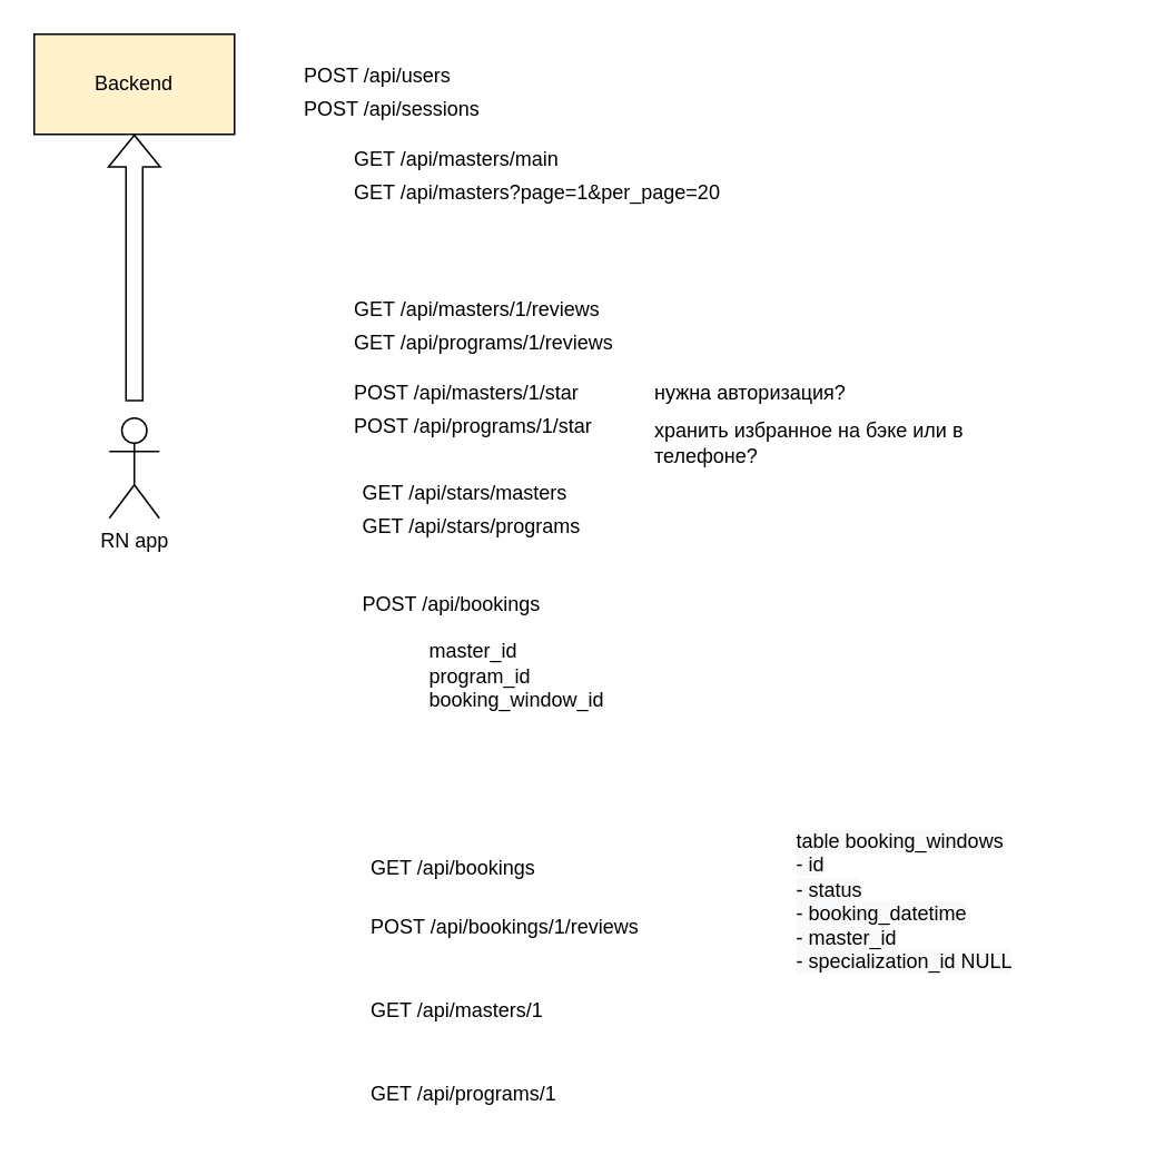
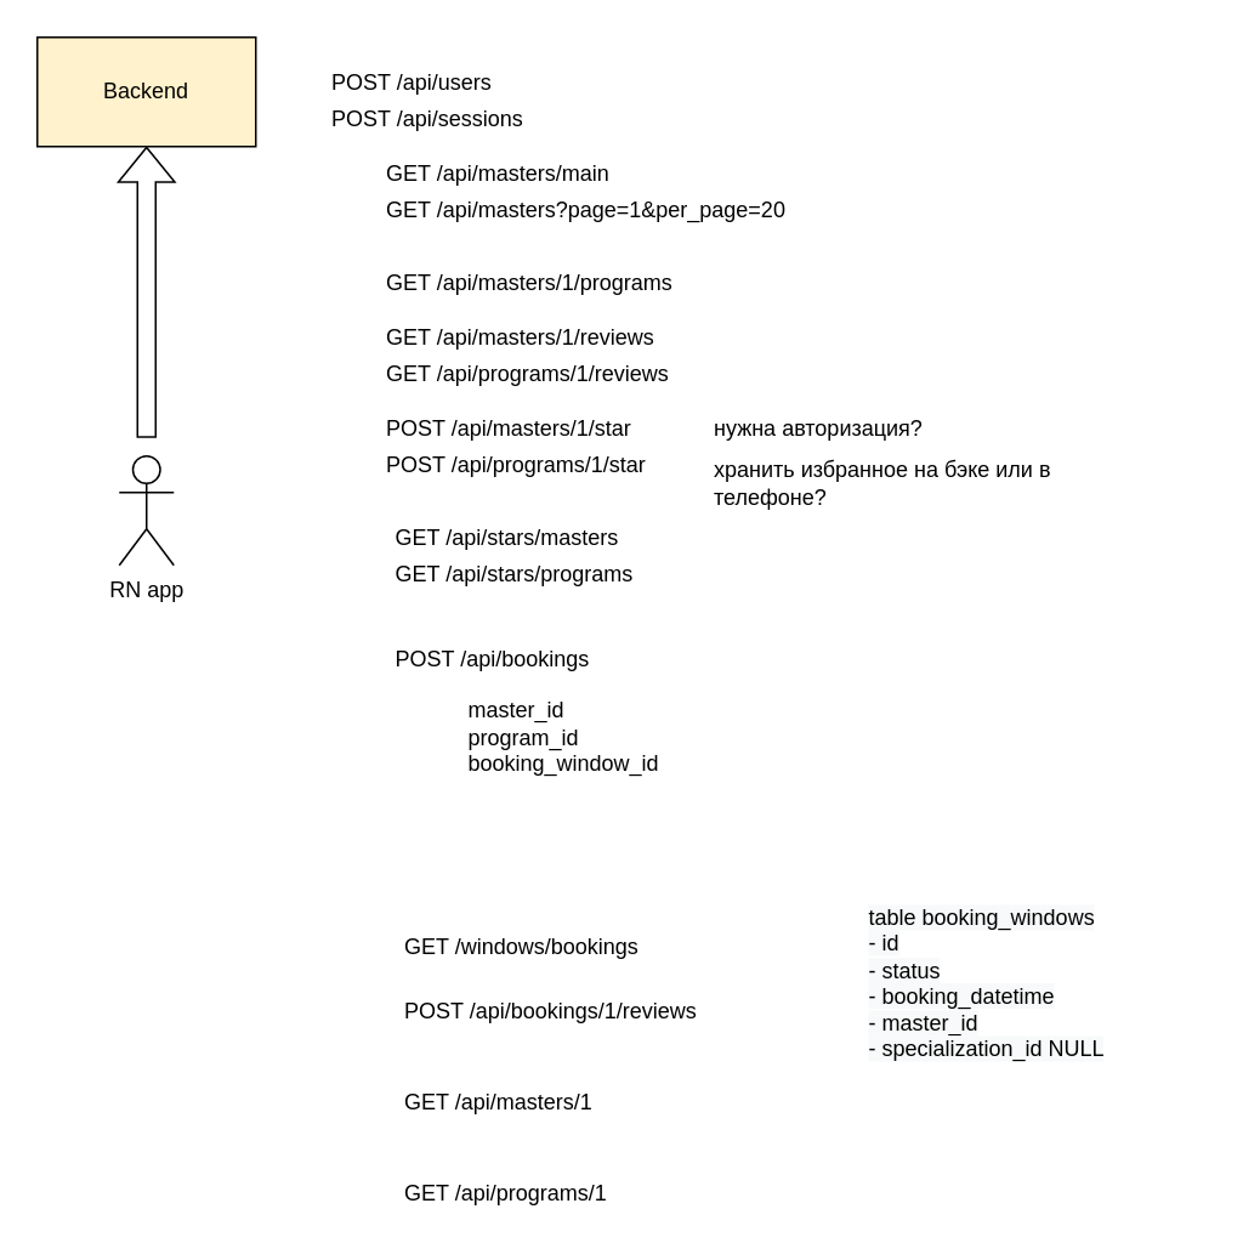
  <mxCell id="0" />
  <mxCell id="1" parent="0" />
  <mxCell id="2" value="Backend" style="rounded=0;whiteSpace=wrap;html=1;fillColor=#fff2cc;" vertex="1" parent="1"><mxGeometry x="20" y="20" width="120" height="60" as="geometry" /></mxCell>
  <mxCell id="3" value="RN app" style="shape=umlActor;verticalLabelPosition=bottom;verticalAlign=top;html=1;outlineConnect=0;" vertex="1" parent="1"><mxGeometry x="65" y="250" width="30" height="60" as="geometry" /></mxCell>
  <mxCell id="4" value="" style="shape=flexArrow;endArrow=classic;html=1;rounded=0;entryX=0.5;entryY=1;entryDx=0;entryDy=0;" edge="1" parent="1" target="2"><mxGeometry width="50" height="50" relative="1" as="geometry"><mxPoint x="80" y="240" as="sourcePoint" /><mxPoint x="100" y="160" as="targetPoint" /></mxGeometry></mxCell>
  <mxCell id="5" value="GET /api/masters?page=1&amp;amp;per_page=20" style="text;html=1;strokeColor=none;fillColor=none;align=left;verticalAlign=middle;whiteSpace=wrap;rounded=0;" vertex="1" parent="1"><mxGeometry x="210" y="100" width="230" height="30" as="geometry" /></mxCell>
+ <mxCell id="6" value="GET /api/masters/1/programs" style="text;html=1;strokeColor=none;fillColor=none;align=left;verticalAlign=middle;whiteSpace=wrap;rounded=0;" vertex="1" parent="1"><mxGeometry x="210" y="140" width="220" height="30" as="geometry" /></mxCell>
  <mxCell id="7" value="GET /api/masters/main" style="text;html=1;strokeColor=none;fillColor=none;align=left;verticalAlign=middle;whiteSpace=wrap;rounded=0;" vertex="1" parent="1"><mxGeometry x="210" y="80" width="230" height="30" as="geometry" /></mxCell>
  <mxCell id="8" value="GET /api/masters/1/reviews" style="text;html=1;strokeColor=none;fillColor=none;align=left;verticalAlign=middle;whiteSpace=wrap;rounded=0;" vertex="1" parent="1"><mxGeometry x="210" y="170" width="220" height="30" as="geometry" /></mxCell>
  <mxCell id="9" value="POST /api/masters/1/star" style="text;html=1;strokeColor=none;fillColor=none;align=left;verticalAlign=middle;whiteSpace=wrap;rounded=0;" vertex="1" parent="1"><mxGeometry x="210" y="220" width="220" height="30" as="geometry" /></mxCell>
  <mxCell id="10" value="GET /api/stars/masters" style="text;html=1;strokeColor=none;fillColor=none;align=left;verticalAlign=middle;whiteSpace=wrap;rounded=0;" vertex="1" parent="1"><mxGeometry x="215" y="280" width="220" height="30" as="geometry" /></mxCell>
  <mxCell id="11" value="GET /api/stars/programs" style="text;html=1;strokeColor=none;fillColor=none;align=left;verticalAlign=middle;whiteSpace=wrap;rounded=0;" vertex="1" parent="1"><mxGeometry x="215" y="300" width="220" height="30" as="geometry" /></mxCell>
  <mxCell id="12" value="POST /api/programs/1/star" style="text;html=1;strokeColor=none;fillColor=none;align=left;verticalAlign=middle;whiteSpace=wrap;rounded=0;" vertex="1" parent="1"><mxGeometry x="210" y="240" width="220" height="30" as="geometry" /></mxCell>
  <mxCell id="13" value="нужна авторизация?" style="text;html=1;strokeColor=none;fillColor=none;align=left;verticalAlign=middle;whiteSpace=wrap;rounded=0;" vertex="1" parent="1"><mxGeometry x="390" y="220" width="220" height="30" as="geometry" /></mxCell>
  <mxCell id="14" value="хранить избранное на бэке или в телефоне?" style="text;html=1;strokeColor=none;fillColor=none;align=left;verticalAlign=middle;whiteSpace=wrap;rounded=0;" vertex="1" parent="1"><mxGeometry x="390" y="250" width="220" height="30" as="geometry" /></mxCell>
  <mxCell id="15" value="POST /api/users" style="text;html=1;strokeColor=none;fillColor=none;align=left;verticalAlign=middle;whiteSpace=wrap;rounded=0;" vertex="1" parent="1"><mxGeometry x="180" y="30" width="220" height="30" as="geometry" /></mxCell>
  <mxCell id="16" value="POST /api/sessions" style="text;html=1;strokeColor=none;fillColor=none;align=left;verticalAlign=middle;whiteSpace=wrap;rounded=0;" vertex="1" parent="1"><mxGeometry x="180" y="50" width="220" height="30" as="geometry" /></mxCell>
  <mxCell id="17" value="GET /api/programs/1/reviews" style="text;html=1;strokeColor=none;fillColor=none;align=left;verticalAlign=middle;whiteSpace=wrap;rounded=0;" vertex="1" parent="1"><mxGeometry x="210" y="190" width="220" height="30" as="geometry" /></mxCell>
  <mxCell id="18" value="POST /api/bookings&lt;br&gt;&lt;br&gt;&lt;blockquote style=&quot;margin: 0 0 0 40px ; border: none ; padding: 0px&quot;&gt;master_id&lt;br&gt;program_id&lt;br&gt;booking_window_id&lt;/blockquote&gt;" style="text;html=1;strokeColor=none;fillColor=none;align=left;verticalAlign=middle;whiteSpace=wrap;rounded=0;" vertex="1" parent="1"><mxGeometry x="215" y="350" width="220" height="80" as="geometry" /></mxCell>
  <mxCell id="19" value="&lt;span style=&quot;color: rgb(0 , 0 , 0) ; font-family: &amp;#34;helvetica&amp;#34; ; font-size: 12px ; font-style: normal ; font-weight: 400 ; letter-spacing: normal ; text-align: left ; text-indent: 0px ; text-transform: none ; word-spacing: 0px ; background-color: rgb(248 , 249 , 250) ; display: inline ; float: none&quot;&gt;table booking_windows&lt;br&gt;- id&lt;br&gt;- status&lt;br&gt;- booking_datetime&lt;br&gt;- master_id&lt;br&gt;- specialization_id NULL&lt;br&gt;&lt;br&gt;&lt;/span&gt;" style="text;whiteSpace=wrap;html=1;" vertex="1" parent="1"><mxGeometry x="475" y="490" width="195" height="100" as="geometry" /></mxCell>
- <mxCell id="20" value="GET /api/bookings" style="text;html=1;strokeColor=none;fillColor=none;align=left;verticalAlign=middle;whiteSpace=wrap;rounded=0;" vertex="1" parent="1"><mxGeometry x="220" y="510" width="260" height="20" as="geometry" /></mxCell>
+ <mxCell id="20" value="GET /windows/bookings" style="text;html=1;strokeColor=none;fillColor=none;align=left;verticalAlign=middle;whiteSpace=wrap;rounded=0;" vertex="1" parent="1"><mxGeometry x="220" y="510" width="260" height="20" as="geometry" /></mxCell>
  <mxCell id="21" value="POST /api/bookings/1/reviews" style="text;html=1;strokeColor=none;fillColor=none;align=left;verticalAlign=middle;whiteSpace=wrap;rounded=0;" vertex="1" parent="1"><mxGeometry x="220" y="540" width="220" height="30" as="geometry" /></mxCell>
  <mxCell id="22" value="GET /api/masters/1" style="text;html=1;strokeColor=none;fillColor=none;align=left;verticalAlign=middle;whiteSpace=wrap;rounded=0;" vertex="1" parent="1"><mxGeometry x="220" y="590" width="220" height="30" as="geometry" /></mxCell>
  <mxCell id="23" value="GET /api/programs/1" style="text;html=1;strokeColor=none;fillColor=none;align=left;verticalAlign=middle;whiteSpace=wrap;rounded=0;" vertex="1" parent="1"><mxGeometry x="220" y="640" width="220" height="30" as="geometry" /></mxCell>
